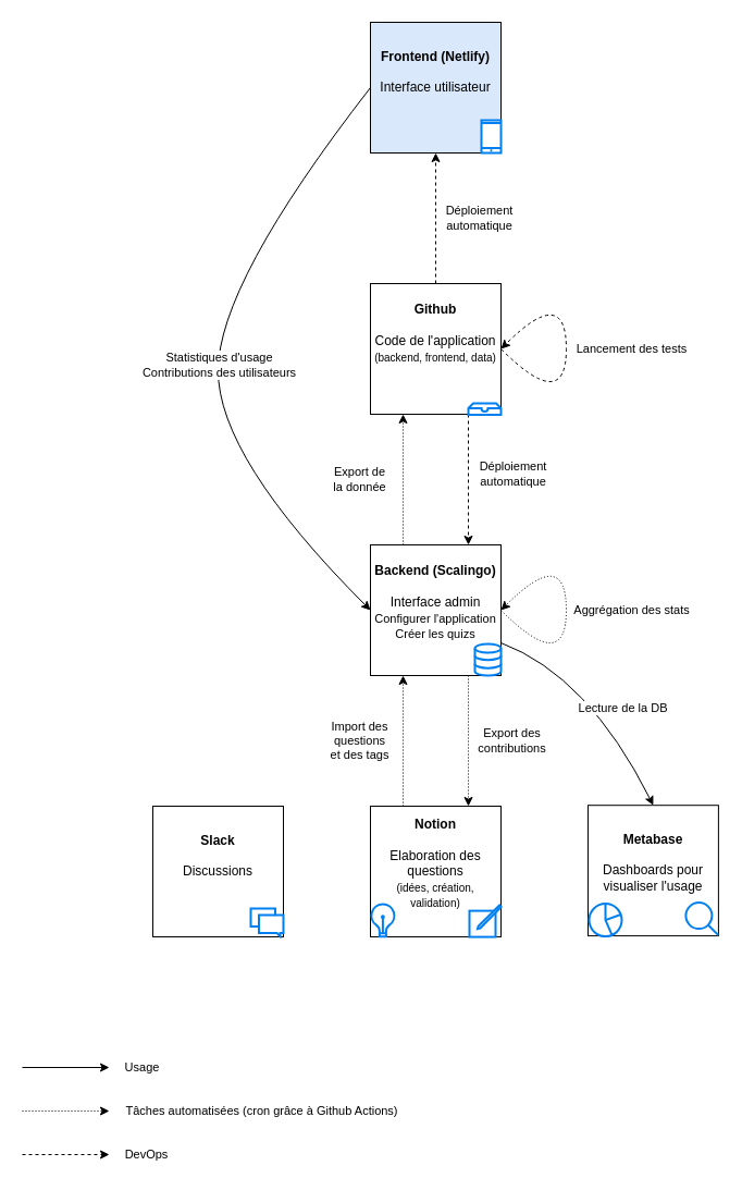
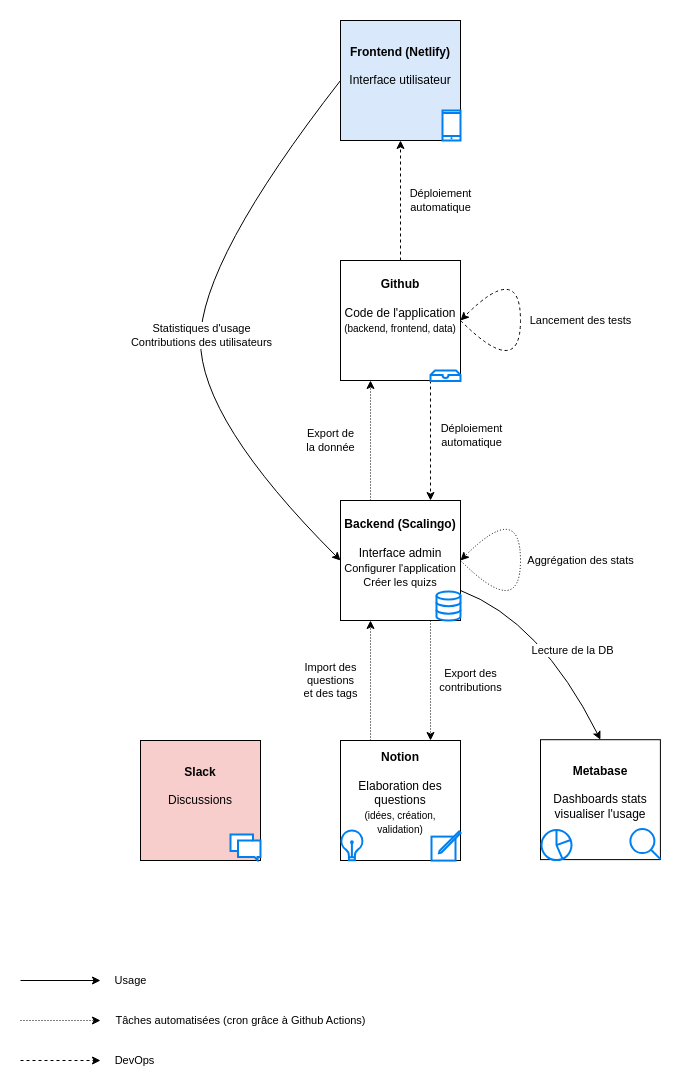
  <mxCell id="0" />
  <mxCell id="1" parent="0" />
  <mxCell id="2" value="&lt;b&gt;Notion&lt;/b&gt;&lt;br&gt;&lt;br&gt;Elaboration des questions&lt;br&gt;&lt;font style=&quot;font-size: 10px&quot;&gt;(idées, création, validation)&lt;br&gt;&lt;/font&gt;&lt;br&gt;" style="whiteSpace=wrap;html=1;aspect=fixed;" vertex="1" parent="1"><mxGeometry x="340" y="740" width="120" height="120" as="geometry" /></mxCell>
  <mxCell id="3" value="&lt;b&gt;Backend (Scalingo)&lt;/b&gt;&lt;br&gt;&lt;br&gt;Interface admin&lt;br&gt;&lt;font style=&quot;font-size: 11px&quot;&gt;Configurer l'application&lt;br&gt;Créer les quizs&lt;br&gt;&lt;br&gt;&lt;/font&gt;" style="whiteSpace=wrap;html=1;aspect=fixed;" vertex="1" parent="1"><mxGeometry x="340" y="500" width="120" height="120" as="geometry" /></mxCell>
  <mxCell id="4" value="&lt;b&gt;Frontend (Netlify)&lt;/b&gt;&lt;br&gt;&lt;br&gt;Interface utilisateur&lt;br&gt;&lt;br&gt;&lt;br&gt;" style="whiteSpace=wrap;html=1;aspect=fixed;fillColor=#dae8fc;" vertex="1" parent="1"><mxGeometry x="340" y="20" width="120" height="120" as="geometry" /></mxCell>
  <mxCell id="5" value="Import des&lt;br&gt;questions&lt;br&gt;et des tags" style="endArrow=classic;html=1;exitX=0.25;exitY=0;exitDx=0;exitDy=0;entryX=0.25;entryY=1;entryDx=0;entryDy=0;dashed=1;dashPattern=1 2;" edge="1" parent="1" source="2" target="3"><mxGeometry y="40" width="50" height="50" relative="1" as="geometry"><mxPoint x="370" y="420" as="sourcePoint" /><mxPoint x="420" y="370" as="targetPoint" /><mxPoint as="offset" /></mxGeometry></mxCell>
  <mxCell id="6" value="Export de&lt;br&gt;la donnée" style="endArrow=classic;html=1;exitX=0.25;exitY=0;exitDx=0;exitDy=0;entryX=0.25;entryY=1;entryDx=0;entryDy=0;dashed=1;dashPattern=1 2;strokeWidth=1;" edge="1" parent="1" source="3" target="9"><mxGeometry y="40" width="50" height="50" relative="1" as="geometry"><mxPoint x="370" y="180" as="sourcePoint" /><mxPoint x="400" y="380" as="targetPoint" /><mxPoint as="offset" /></mxGeometry></mxCell>
  <mxCell id="7" value="Export des&lt;br&gt;contributions" style="endArrow=classic;html=1;exitX=0.75;exitY=1;exitDx=0;exitDy=0;entryX=0.75;entryY=0;entryDx=0;entryDy=0;dashed=1;dashPattern=1 2;" edge="1" parent="1" source="3" target="2"><mxGeometry y="40" width="50" height="50" relative="1" as="geometry"><mxPoint x="370" y="420" as="sourcePoint" /><mxPoint x="420" y="370" as="targetPoint" /><mxPoint as="offset" /></mxGeometry></mxCell>
  <mxCell id="8" value="Aggrégation des stats" style="curved=1;endArrow=classic;html=1;exitX=1;exitY=0.5;exitDx=0;exitDy=0;dashed=1;dashPattern=1 2;" edge="1" parent="1" source="3"><mxGeometry y="-60" width="50" height="50" relative="1" as="geometry"><mxPoint x="370" y="420" as="sourcePoint" /><mxPoint x="460" y="560" as="targetPoint" /><Array as="points"><mxPoint x="520" y="620" /><mxPoint x="520" y="500" /></Array><mxPoint as="offset" /></mxGeometry></mxCell>
  <mxCell id="9" value="&lt;b&gt;Github&lt;/b&gt;&lt;br&gt;&lt;br&gt;Code de l'application&lt;br&gt;&lt;font style=&quot;font-size: 10px&quot;&gt;(backend, frontend, data)&lt;br&gt;&lt;br&gt;&lt;br&gt;&lt;/font&gt;" style="whiteSpace=wrap;html=1;aspect=fixed;" vertex="1" parent="1"><mxGeometry x="340" y="260" width="120" height="120" as="geometry" /></mxCell>
  <mxCell id="10" value="Déploiement&lt;br&gt;automatique" style="endArrow=classic;html=1;entryX=0.5;entryY=1;entryDx=0;entryDy=0;dashed=1;" edge="1" parent="1" target="4"><mxGeometry y="-40" width="50" height="50" relative="1" as="geometry"><mxPoint x="400" y="260" as="sourcePoint" /><mxPoint x="410" y="390" as="targetPoint" /><mxPoint as="offset" /></mxGeometry></mxCell>
  <mxCell id="11" value="" style="endArrow=classic;html=1;entryX=0.75;entryY=0;entryDx=0;entryDy=0;exitX=0.75;exitY=1;exitDx=0;exitDy=0;dashed=1;" edge="1" parent="1" source="9" target="3"><mxGeometry width="50" height="50" relative="1" as="geometry"><mxPoint x="370" y="420" as="sourcePoint" /><mxPoint x="420" y="370" as="targetPoint" /></mxGeometry></mxCell>
  <mxCell id="12" value="Déploiement&lt;br&gt;automatique" style="edgeLabel;html=1;align=center;verticalAlign=middle;resizable=0;points=[];" vertex="1" connectable="0" parent="11"><mxGeometry x="-0.1" y="1" relative="1" as="geometry"><mxPoint x="39" as="offset" /></mxGeometry></mxCell>
  <mxCell id="13" value="Lancement des tests" style="curved=1;endArrow=classic;html=1;exitX=1;exitY=0.5;exitDx=0;exitDy=0;dashed=1;" edge="1" parent="1"><mxGeometry y="-60" width="50" height="50" relative="1" as="geometry"><mxPoint x="460" y="320" as="sourcePoint" /><mxPoint x="460" y="320" as="targetPoint" /><Array as="points"><mxPoint x="520" y="380" /><mxPoint x="520" y="260" /></Array><mxPoint as="offset" /></mxGeometry></mxCell>
  <mxCell id="14" value="" style="html=1;verticalLabelPosition=bottom;align=center;labelBackgroundColor=#ffffff;verticalAlign=top;strokeWidth=2;strokeColor=#0080F0;shadow=0;dashed=0;shape=mxgraph.ios7.icons.data;" vertex="1" parent="1"><mxGeometry x="436" y="591" width="24" height="29.1" as="geometry" /></mxCell>
  <mxCell id="15" value="" style="html=1;verticalLabelPosition=bottom;align=center;labelBackgroundColor=#ffffff;verticalAlign=top;strokeWidth=2;strokeColor=#0080F0;shadow=0;dashed=0;shape=mxgraph.ios7.icons.lightbulb;" vertex="1" parent="1"><mxGeometry x="340" y="830" width="22.8" height="29.7" as="geometry" /></mxCell>
  <mxCell id="16" value="" style="html=1;verticalLabelPosition=bottom;align=center;labelBackgroundColor=#ffffff;verticalAlign=top;strokeWidth=2;strokeColor=#0080F0;shadow=0;dashed=0;shape=mxgraph.ios7.icons.compose;" vertex="1" parent="1"><mxGeometry x="431" y="831" width="29.1" height="29.1" as="geometry" /></mxCell>
  <mxCell id="17" value="" style="html=1;verticalLabelPosition=bottom;align=center;labelBackgroundColor=#ffffff;verticalAlign=top;strokeWidth=2;strokeColor=#0080F0;shadow=0;dashed=0;shape=mxgraph.ios7.icons.smartphone;" vertex="1" parent="1"><mxGeometry x="442" y="110" width="18" height="30" as="geometry" /></mxCell>
- <mxCell id="18" value="&lt;b&gt;Slack&lt;/b&gt;&lt;br&gt;&lt;br&gt;Discussions&lt;br&gt;&lt;br&gt;&lt;br&gt;" style="whiteSpace=wrap;html=1;aspect=fixed;" vertex="1" parent="1"><mxGeometry x="140" y="740" width="120" height="120" as="geometry" /></mxCell>
+ <mxCell id="18" value="&lt;b&gt;Slack&lt;/b&gt;&lt;br&gt;&lt;br&gt;Discussions&lt;br&gt;&lt;br&gt;&lt;br&gt;" style="whiteSpace=wrap;html=1;aspect=fixed;fillColor=#f8cecc;" vertex="1" parent="1"><mxGeometry x="140" y="740" width="120" height="120" as="geometry" /></mxCell>
  <mxCell id="19" value="" style="curved=1;endArrow=classic;html=1;exitX=0;exitY=0.5;exitDx=0;exitDy=0;entryX=0;entryY=0.5;entryDx=0;entryDy=0;" edge="1" parent="1" source="4" target="3"><mxGeometry width="50" height="50" relative="1" as="geometry"><mxPoint x="370" y="260" as="sourcePoint" /><mxPoint x="420" y="210" as="targetPoint" /><Array as="points"><mxPoint x="200" y="260" /><mxPoint x="200" y="420" /></Array></mxGeometry></mxCell>
  <mxCell id="20" value="Statistiques d'usage&lt;br&gt;Contributions des utilisateurs" style="edgeLabel;html=1;align=center;verticalAlign=middle;resizable=0;points=[];" vertex="1" connectable="0" parent="19"><mxGeometry x="0.033" relative="1" as="geometry"><mxPoint as="offset" /></mxGeometry></mxCell>
  <mxCell id="21" value="" style="html=1;verticalLabelPosition=bottom;align=center;labelBackgroundColor=#ffffff;verticalAlign=top;strokeWidth=2;strokeColor=#0080F0;shadow=0;dashed=0;shape=mxgraph.ios7.icons.messages;" vertex="1" parent="1"><mxGeometry x="230" y="834.1" width="30" height="25.5" as="geometry" /></mxCell>
  <mxCell id="22" value="" style="html=1;verticalLabelPosition=bottom;align=center;labelBackgroundColor=#ffffff;verticalAlign=top;strokeWidth=2;strokeColor=#0080F0;shadow=0;dashed=0;shape=mxgraph.ios7.icons.storage;" vertex="1" parent="1"><mxGeometry x="430" y="370" width="30" height="10.5" as="geometry" /></mxCell>
- <mxCell id="23" value="&lt;b&gt;Metabase&lt;/b&gt;&lt;br&gt;&lt;br&gt;Dashboards pour visualiser l'usage&lt;br&gt;&lt;br&gt;" style="whiteSpace=wrap;html=1;aspect=fixed;" vertex="1" parent="1"><mxGeometry x="540" y="739.2" width="119.9" height="119.9" as="geometry" /></mxCell>
+ <mxCell id="23" value="&lt;b&gt;Metabase&lt;/b&gt;&lt;br&gt;&lt;br&gt;Dashboards stats visualiser l'usage&lt;br&gt;&lt;br&gt;" style="whiteSpace=wrap;html=1;aspect=fixed;" vertex="1" parent="1"><mxGeometry x="540" y="739.2" width="119.9" height="119.9" as="geometry" /></mxCell>
  <mxCell id="24" value="" style="html=1;verticalLabelPosition=bottom;align=center;labelBackgroundColor=#ffffff;verticalAlign=top;strokeWidth=2;strokeColor=#0080F0;shadow=0;dashed=0;shape=mxgraph.ios7.icons.looking_glass;" vertex="1" parent="1"><mxGeometry x="629.9" y="828.6" width="30" height="30" as="geometry" /></mxCell>
  <mxCell id="25" value="" style="curved=1;endArrow=classic;html=1;exitX=1;exitY=0.75;exitDx=0;exitDy=0;entryX=0.5;entryY=0;entryDx=0;entryDy=0;" edge="1" parent="1" source="3" target="23"><mxGeometry width="50" height="50" relative="1" as="geometry"><mxPoint x="370" y="770" as="sourcePoint" /><mxPoint x="420" y="720" as="targetPoint" /><Array as="points"><mxPoint x="540" y="620" /></Array></mxGeometry></mxCell>
  <mxCell id="26" value="Lecture de la DB" style="edgeLabel;html=1;align=center;verticalAlign=middle;resizable=0;points=[];" vertex="1" connectable="0" parent="25"><mxGeometry x="0.022" y="-12" relative="1" as="geometry"><mxPoint x="29.79" as="offset" /></mxGeometry></mxCell>
  <mxCell id="27" value="" style="html=1;verticalLabelPosition=bottom;align=center;labelBackgroundColor=#ffffff;verticalAlign=top;strokeWidth=2;strokeColor=#0080F0;shadow=0;dashed=0;shape=mxgraph.ios7.icons.pie_chart;" vertex="1" parent="1"><mxGeometry x="541" y="829.6" width="30" height="30" as="geometry" /></mxCell>
  <mxCell id="28" value="" style="endArrow=classic;html=1;dashed=1;" edge="1" parent="1"><mxGeometry width="50" height="50" relative="1" as="geometry"><mxPoint x="20" y="1060" as="sourcePoint" /><mxPoint x="100" y="1060" as="targetPoint" /></mxGeometry></mxCell>
  <mxCell id="29" value="DevOps" style="edgeLabel;html=1;align=center;verticalAlign=middle;resizable=0;points=[];" vertex="1" connectable="0" parent="28"><mxGeometry x="-0.175" y="1" relative="1" as="geometry"><mxPoint x="80" as="offset" /></mxGeometry></mxCell>
  <mxCell id="30" value="Tâches automatisées (cron grâce à Github Actions)" style="endArrow=classic;html=1;dashed=1;dashPattern=1 2;" edge="1" parent="1"><mxGeometry x="1" y="140" width="50" height="50" relative="1" as="geometry"><mxPoint x="20" y="1020" as="sourcePoint" /><mxPoint x="100" y="1020" as="targetPoint" /><mxPoint x="140" y="140" as="offset" /></mxGeometry></mxCell>
  <mxCell id="31" value="Usage" style="endArrow=classic;html=1;strokeWidth=1;" edge="1" parent="1"><mxGeometry x="1" y="30" width="50" height="50" relative="1" as="geometry"><mxPoint x="20" y="980" as="sourcePoint" /><mxPoint x="100" y="980" as="targetPoint" /><mxPoint x="30" y="30" as="offset" /></mxGeometry></mxCell>
